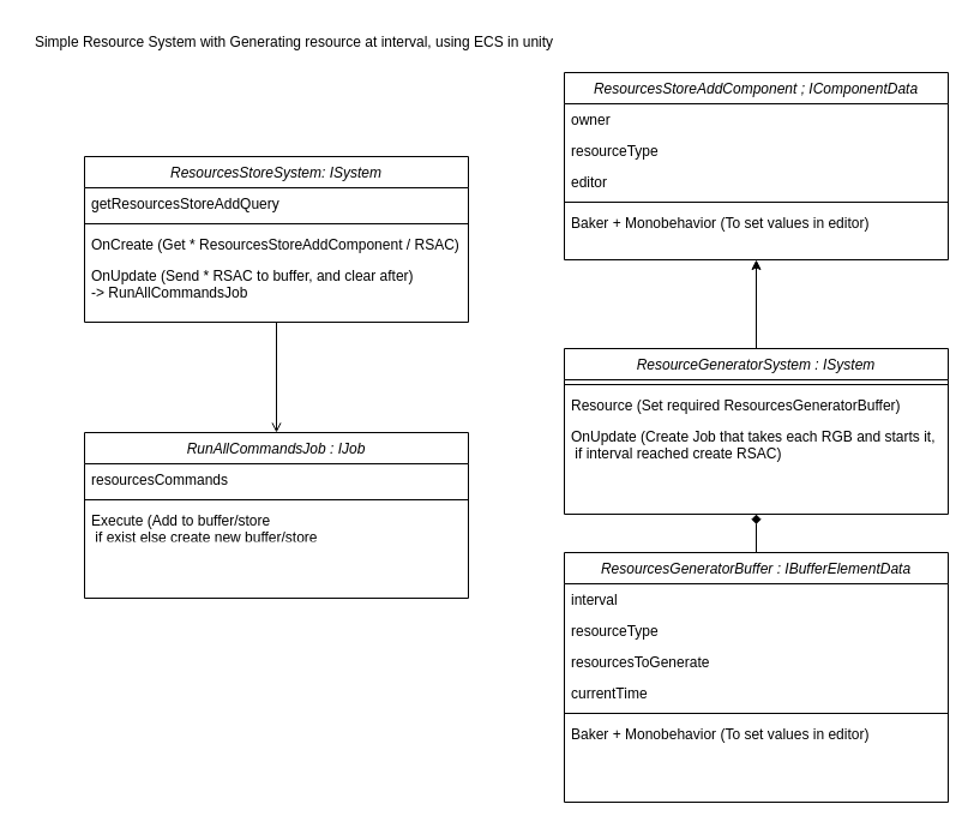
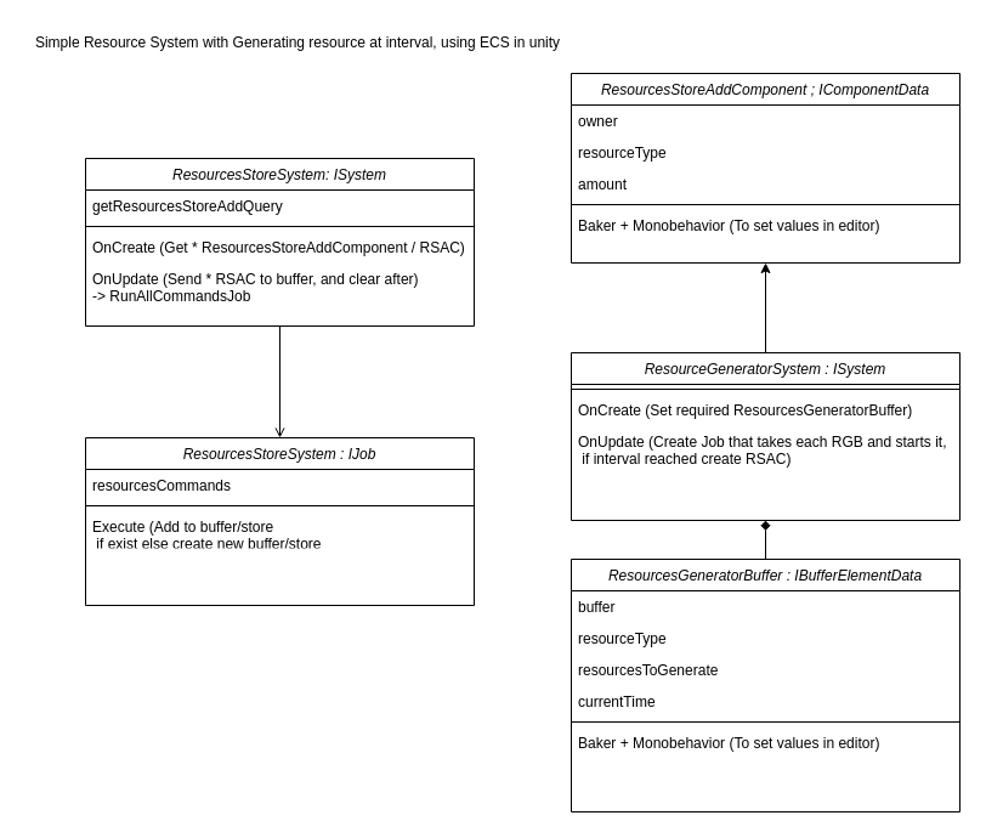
  <mxCell id="0" />
  <mxCell id="1" parent="0" />
  <mxCell id="2" value="ResourcesStoreSystem: ISystem" style="swimlane;fontStyle=2;align=center;verticalAlign=top;childLayout=stackLayout;horizontal=1;startSize=26;horizontalStack=0;resizeParent=1;resizeLast=0;collapsible=1;marginBottom=0;rounded=0;shadow=0;strokeWidth=1;" parent="1" vertex="1"><mxGeometry x="70" y="130" width="320" height="138" as="geometry"><mxRectangle x="230" y="140" width="160" height="26" as="alternateBounds" /></mxGeometry></mxCell>
  <mxCell id="3" value="getResourcesStoreAddQuery" style="text;align=left;verticalAlign=top;spacingLeft=4;spacingRight=4;overflow=hidden;rotatable=0;points=[[0,0.5],[1,0.5]];portConstraint=eastwest;" parent="2" vertex="1"><mxGeometry y="26" width="320" height="26" as="geometry" /></mxCell>
  <mxCell id="4" value="" style="line;html=1;strokeWidth=1;align=left;verticalAlign=middle;spacingTop=-1;spacingLeft=3;spacingRight=3;rotatable=0;labelPosition=right;points=[];portConstraint=eastwest;" parent="2" vertex="1"><mxGeometry y="52" width="320" height="8" as="geometry" /></mxCell>
  <mxCell id="5" value="OnCreate (Get * ResourcesStoreAddComponent / RSAC)" style="text;align=left;verticalAlign=top;spacingLeft=4;spacingRight=4;overflow=hidden;rotatable=0;points=[[0,0.5],[1,0.5]];portConstraint=eastwest;" parent="2" vertex="1"><mxGeometry y="60" width="320" height="26" as="geometry" /></mxCell>
  <mxCell id="6" value="OnUpdate (Send * RSAC to buffer, and clear after)&#10;-&gt; RunAllCommandsJob&#10;" style="text;align=left;verticalAlign=top;spacingLeft=4;spacingRight=4;overflow=hidden;rotatable=0;points=[[0,0.5],[1,0.5]];portConstraint=eastwest;" vertex="1" parent="2"><mxGeometry y="86" width="320" height="44" as="geometry" /></mxCell>
- <mxCell id="7" value="RunAllCommandsJob : IJob&#10;" style="swimlane;fontStyle=2;align=center;verticalAlign=top;childLayout=stackLayout;horizontal=1;startSize=26;horizontalStack=0;resizeParent=1;resizeLast=0;collapsible=1;marginBottom=0;rounded=0;shadow=0;strokeWidth=1;" vertex="1" parent="1"><mxGeometry x="70" y="360" width="320" height="138" as="geometry"><mxRectangle x="230" y="140" width="160" height="26" as="alternateBounds" /></mxGeometry></mxCell>
+ <mxCell id="7" value="ResourcesStoreSystem : IJob&#10;" style="swimlane;fontStyle=2;align=center;verticalAlign=top;childLayout=stackLayout;horizontal=1;startSize=26;horizontalStack=0;resizeParent=1;resizeLast=0;collapsible=1;marginBottom=0;rounded=0;shadow=0;strokeWidth=1;" vertex="1" parent="1"><mxGeometry x="70" y="360" width="320" height="138" as="geometry"><mxRectangle x="230" y="140" width="160" height="26" as="alternateBounds" /></mxGeometry></mxCell>
  <mxCell id="8" value="resourcesCommands" style="text;align=left;verticalAlign=top;spacingLeft=4;spacingRight=4;overflow=hidden;rotatable=0;points=[[0,0.5],[1,0.5]];portConstraint=eastwest;" vertex="1" parent="7"><mxGeometry y="26" width="320" height="26" as="geometry" /></mxCell>
  <mxCell id="9" value="" style="line;html=1;strokeWidth=1;align=left;verticalAlign=middle;spacingTop=-1;spacingLeft=3;spacingRight=3;rotatable=0;labelPosition=right;points=[];portConstraint=eastwest;" vertex="1" parent="7"><mxGeometry y="52" width="320" height="8" as="geometry" /></mxCell>
  <mxCell id="10" value="Execute (Add to buffer/store&#10; if exist else create new buffer/store&#10;)" style="text;align=left;verticalAlign=top;spacingLeft=4;spacingRight=4;overflow=hidden;rotatable=0;points=[[0,0.5],[1,0.5]];portConstraint=eastwest;" vertex="1" parent="7"><mxGeometry y="60" width="320" height="26" as="geometry" /></mxCell>
  <mxCell id="11" value="" style="endArrow=open;html=1;rounded=0;exitX=0.5;exitY=1;exitDx=0;exitDy=0;entryX=0.5;entryY=0;entryDx=0;entryDy=0;" edge="1" parent="1" source="2" target="7"><mxGeometry width="50" height="50" relative="1" as="geometry"><mxPoint x="330" y="310" as="sourcePoint" /><mxPoint x="430" y="370" as="targetPoint" /></mxGeometry></mxCell>
  <mxCell id="12" value="ResourceGeneratorSystem : ISystem&#10;" style="swimlane;fontStyle=2;align=center;verticalAlign=top;childLayout=stackLayout;horizontal=1;startSize=26;horizontalStack=0;resizeParent=1;resizeLast=0;collapsible=1;marginBottom=0;rounded=0;shadow=0;strokeWidth=1;" vertex="1" parent="1"><mxGeometry x="470" y="290" width="320" height="138" as="geometry"><mxRectangle x="230" y="140" width="160" height="26" as="alternateBounds" /></mxGeometry></mxCell>
  <mxCell id="13" value="" style="line;html=1;strokeWidth=1;align=left;verticalAlign=middle;spacingTop=-1;spacingLeft=3;spacingRight=3;rotatable=0;labelPosition=right;points=[];portConstraint=eastwest;" vertex="1" parent="12"><mxGeometry y="26" width="320" height="8" as="geometry" /></mxCell>
- <mxCell id="14" value="Resource (Set required ResourcesGeneratorBuffer)" style="text;align=left;verticalAlign=top;spacingLeft=4;spacingRight=4;overflow=hidden;rotatable=0;points=[[0,0.5],[1,0.5]];portConstraint=eastwest;" vertex="1" parent="12"><mxGeometry y="34" width="320" height="26" as="geometry" /></mxCell>
+ <mxCell id="14" value="OnCreate (Set required ResourcesGeneratorBuffer)" style="text;align=left;verticalAlign=top;spacingLeft=4;spacingRight=4;overflow=hidden;rotatable=0;points=[[0,0.5],[1,0.5]];portConstraint=eastwest;" vertex="1" parent="12"><mxGeometry y="34" width="320" height="26" as="geometry" /></mxCell>
  <mxCell id="15" value="OnUpdate (Create Job that takes each RGB and starts it,&#10; if interval reached create RSAC)" style="text;align=left;verticalAlign=top;spacingLeft=4;spacingRight=4;overflow=hidden;rotatable=0;points=[[0,0.5],[1,0.5]];portConstraint=eastwest;" vertex="1" parent="12"><mxGeometry y="60" width="320" height="44" as="geometry" /></mxCell>
  <mxCell id="16" value="ResourcesGeneratorBuffer : IBufferElementData" style="swimlane;fontStyle=2;align=center;verticalAlign=top;childLayout=stackLayout;horizontal=1;startSize=26;horizontalStack=0;resizeParent=1;resizeLast=0;collapsible=1;marginBottom=0;rounded=0;shadow=0;strokeWidth=1;" vertex="1" parent="1"><mxGeometry x="470" y="460" width="320" height="208" as="geometry"><mxRectangle x="230" y="140" width="160" height="26" as="alternateBounds" /></mxGeometry></mxCell>
- <mxCell id="17" value="interval" style="text;align=left;verticalAlign=top;spacingLeft=4;spacingRight=4;overflow=hidden;rotatable=0;points=[[0,0.5],[1,0.5]];portConstraint=eastwest;" vertex="1" parent="16"><mxGeometry y="26" width="320" height="26" as="geometry" /></mxCell>
+ <mxCell id="17" value="buffer" style="text;align=left;verticalAlign=top;spacingLeft=4;spacingRight=4;overflow=hidden;rotatable=0;points=[[0,0.5],[1,0.5]];portConstraint=eastwest;" vertex="1" parent="16"><mxGeometry y="26" width="320" height="26" as="geometry" /></mxCell>
  <mxCell id="18" value="resourceType" style="text;align=left;verticalAlign=top;spacingLeft=4;spacingRight=4;overflow=hidden;rotatable=0;points=[[0,0.5],[1,0.5]];portConstraint=eastwest;" vertex="1" parent="16"><mxGeometry y="52" width="320" height="26" as="geometry" /></mxCell>
  <mxCell id="19" value="resourcesToGenerate" style="text;align=left;verticalAlign=top;spacingLeft=4;spacingRight=4;overflow=hidden;rotatable=0;points=[[0,0.5],[1,0.5]];portConstraint=eastwest;" vertex="1" parent="16"><mxGeometry y="78" width="320" height="26" as="geometry" /></mxCell>
  <mxCell id="20" value="currentTime" style="text;align=left;verticalAlign=top;spacingLeft=4;spacingRight=4;overflow=hidden;rotatable=0;points=[[0,0.5],[1,0.5]];portConstraint=eastwest;" vertex="1" parent="16"><mxGeometry y="104" width="320" height="26" as="geometry" /></mxCell>
  <mxCell id="21" value="" style="line;html=1;strokeWidth=1;align=left;verticalAlign=middle;spacingTop=-1;spacingLeft=3;spacingRight=3;rotatable=0;labelPosition=right;points=[];portConstraint=eastwest;" vertex="1" parent="16"><mxGeometry y="130" width="320" height="8" as="geometry" /></mxCell>
  <mxCell id="22" value="Baker + Monobehavior (To set values in editor)" style="text;align=left;verticalAlign=top;spacingLeft=4;spacingRight=4;overflow=hidden;rotatable=0;points=[[0,0.5],[1,0.5]];portConstraint=eastwest;" vertex="1" parent="16"><mxGeometry y="138" width="320" height="44" as="geometry" /></mxCell>
  <mxCell id="23" value="" style="endArrow=diamond;html=1;rounded=0;exitX=0.5;exitY=0;exitDx=0;exitDy=0;entryX=0.5;entryY=1;entryDx=0;entryDy=0;" edge="1" parent="1" source="16" target="12"><mxGeometry width="50" height="50" relative="1" as="geometry"><mxPoint x="580" y="340" as="sourcePoint" /><mxPoint x="630" y="290" as="targetPoint" /></mxGeometry></mxCell>
  <mxCell id="24" value="ResourcesStoreAddComponent ; IComponentData" style="swimlane;fontStyle=2;align=center;verticalAlign=top;childLayout=stackLayout;horizontal=1;startSize=26;horizontalStack=0;resizeParent=1;resizeLast=0;collapsible=1;marginBottom=0;rounded=0;shadow=0;strokeWidth=1;" vertex="1" parent="1"><mxGeometry x="470" y="60" width="320" height="156" as="geometry"><mxRectangle x="230" y="140" width="160" height="26" as="alternateBounds" /></mxGeometry></mxCell>
  <mxCell id="25" value="owner&#10;" style="text;align=left;verticalAlign=top;spacingLeft=4;spacingRight=4;overflow=hidden;rotatable=0;points=[[0,0.5],[1,0.5]];portConstraint=eastwest;" vertex="1" parent="24"><mxGeometry y="26" width="320" height="26" as="geometry" /></mxCell>
  <mxCell id="26" value="resourceType" style="text;align=left;verticalAlign=top;spacingLeft=4;spacingRight=4;overflow=hidden;rotatable=0;points=[[0,0.5],[1,0.5]];portConstraint=eastwest;" vertex="1" parent="24"><mxGeometry y="52" width="320" height="26" as="geometry" /></mxCell>
- <mxCell id="27" value="editor&#10;" style="text;align=left;verticalAlign=top;spacingLeft=4;spacingRight=4;overflow=hidden;rotatable=0;points=[[0,0.5],[1,0.5]];portConstraint=eastwest;" vertex="1" parent="24"><mxGeometry y="78" width="320" height="26" as="geometry" /></mxCell>
+ <mxCell id="27" value="amount&#10;" style="text;align=left;verticalAlign=top;spacingLeft=4;spacingRight=4;overflow=hidden;rotatable=0;points=[[0,0.5],[1,0.5]];portConstraint=eastwest;" vertex="1" parent="24"><mxGeometry y="78" width="320" height="26" as="geometry" /></mxCell>
  <mxCell id="28" value="" style="line;html=1;strokeWidth=1;align=left;verticalAlign=middle;spacingTop=-1;spacingLeft=3;spacingRight=3;rotatable=0;labelPosition=right;points=[];portConstraint=eastwest;" vertex="1" parent="24"><mxGeometry y="104" width="320" height="8" as="geometry" /></mxCell>
  <mxCell id="29" value="Baker + Monobehavior (To set values in editor)" style="text;align=left;verticalAlign=top;spacingLeft=4;spacingRight=4;overflow=hidden;rotatable=0;points=[[0,0.5],[1,0.5]];portConstraint=eastwest;" vertex="1" parent="24"><mxGeometry y="112" width="320" height="44" as="geometry" /></mxCell>
  <mxCell id="30" value="" style="endArrow=classic;html=1;rounded=0;exitX=0.5;exitY=0;exitDx=0;exitDy=0;" edge="1" parent="1" source="12" target="29"><mxGeometry width="50" height="50" relative="1" as="geometry"><mxPoint x="650" y="280" as="sourcePoint" /><mxPoint x="700" y="230" as="targetPoint" /></mxGeometry></mxCell>
  <mxCell id="31" value="Simple Resource System with Generating resource at interval, using ECS in unity" style="text;html=1;strokeColor=none;fillColor=none;align=center;verticalAlign=middle;whiteSpace=wrap;rounded=0;" vertex="1" parent="1"><mxGeometry x="20" y="20" width="450" height="30" as="geometry" /></mxCell>
